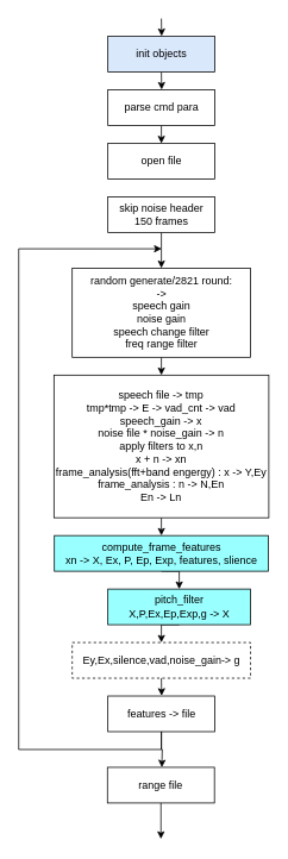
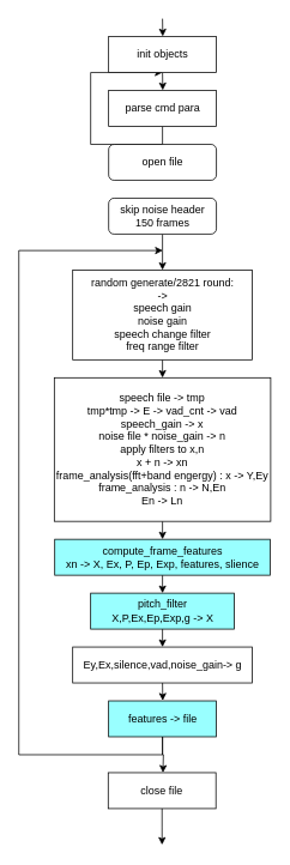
  <mxCell id="0" />
  <mxCell id="1" parent="0" />
- <mxCell id="2" style="edgeStyle=orthogonalEdgeStyle;rounded=0;orthogonalLoop=1;jettySize=auto;html=1;exitX=0.5;exitY=1;exitDx=0;exitDy=0;entryX=0.5;entryY=0;entryDx=0;entryDy=0;" parent="1" source="3" target="4" edge="1"><mxGeometry relative="1" as="geometry" /></mxCell>
+ <mxCell id="2" style="edgeStyle=orthogonalEdgeStyle;rounded=0;orthogonalLoop=1;jettySize=auto;html=1;exitX=0.5;exitY=1;exitDx=0;exitDy=0;" parent="1" source="3" target="21" edge="1"><mxGeometry relative="1" as="geometry" /></mxCell>
  <mxCell id="3" value="parse cmd para" style="rounded=0;whiteSpace=wrap;html=1;" parent="1" vertex="1"><mxGeometry x="120.5" y="100" width="120" height="40" as="geometry" /></mxCell>
- <mxCell id="4" value="open file" style="rounded=0;whiteSpace=wrap;html=1;" parent="1" vertex="1"><mxGeometry x="120.5" y="160" width="120" height="40" as="geometry" /></mxCell>
+ <mxCell id="4" value="open file" style="whiteSpace=wrap;html=1;rounded=1;" parent="1" vertex="1"><mxGeometry x="120.5" y="160" width="120" height="40" as="geometry" /></mxCell>
  <mxCell id="5" style="edgeStyle=orthogonalEdgeStyle;rounded=0;orthogonalLoop=1;jettySize=auto;html=1;exitX=0.5;exitY=1;exitDx=0;exitDy=0;entryX=0.5;entryY=0;entryDx=0;entryDy=0;" parent="1" source="6" target="8" edge="1"><mxGeometry relative="1" as="geometry" /></mxCell>
- <mxCell id="6" value="skip noise header&lt;br&gt;150 frames" style="rounded=0;whiteSpace=wrap;html=1;" parent="1" vertex="1"><mxGeometry x="120.5" y="220" width="120" height="40" as="geometry" /></mxCell>
+ <mxCell id="6" value="skip noise header&lt;br&gt;150 frames" style="whiteSpace=wrap;html=1;rounded=1;" parent="1" vertex="1"><mxGeometry x="120.5" y="220" width="120" height="40" as="geometry" /></mxCell>
  <mxCell id="7" style="edgeStyle=orthogonalEdgeStyle;rounded=0;orthogonalLoop=1;jettySize=auto;html=1;exitX=0.5;exitY=1;exitDx=0;exitDy=0;entryX=0.5;entryY=0;entryDx=0;entryDy=0;" parent="1" source="8" target="10" edge="1"><mxGeometry relative="1" as="geometry" /></mxCell>
  <mxCell id="8" value="random generate/2821 round:&lt;br&gt;-&amp;gt; &lt;br&gt;speech gain&lt;br&gt;noise gain&lt;br&gt;speech change filter&lt;br&gt;freq range filter" style="rounded=0;whiteSpace=wrap;html=1;" parent="1" vertex="1"><mxGeometry x="80.5" y="300" width="200" height="100" as="geometry" /></mxCell>
  <mxCell id="9" style="edgeStyle=orthogonalEdgeStyle;rounded=0;orthogonalLoop=1;jettySize=auto;html=1;exitX=0.5;exitY=1;exitDx=0;exitDy=0;entryX=0.5;entryY=0;entryDx=0;entryDy=0;" parent="1" source="10" target="12" edge="1"><mxGeometry relative="1" as="geometry" /></mxCell>
  <mxCell id="10" value="speech file -&amp;gt; tmp&lt;br&gt;tmp*tmp -&amp;gt; E -&amp;gt; vad_cnt -&amp;gt; vad&lt;br&gt;speech_gain -&amp;gt; x&lt;br&gt;noise file * noise_gain -&amp;gt; n&lt;br&gt;apply filters to x,n&lt;br&gt;x + n -&amp;gt; xn&lt;br&gt;frame_analysis(fft+band engergy) : x -&amp;gt; Y,Ey&lt;br&gt;frame_analysis : n -&amp;gt; N,En&lt;br&gt;En -&amp;gt; Ln" style="rounded=0;whiteSpace=wrap;html=1;" parent="1" vertex="1"><mxGeometry x="60" y="420" width="241" height="160" as="geometry" /></mxCell>
  <mxCell id="11" style="edgeStyle=orthogonalEdgeStyle;rounded=0;orthogonalLoop=1;jettySize=auto;html=1;exitX=0.5;exitY=1;exitDx=0;exitDy=0;entryX=0.5;entryY=0;entryDx=0;entryDy=0;" parent="1" source="12" target="14" edge="1"><mxGeometry relative="1" as="geometry" /></mxCell>
  <mxCell id="12" value="compute_frame_features&lt;br&gt;xn -&amp;gt; X, Ex, P,&amp;nbsp;Ep, Exp, features, slience" style="rounded=0;whiteSpace=wrap;html=1;shadow=0;fillColor=#99FFFF;" parent="1" vertex="1"><mxGeometry x="60.5" y="600" width="240" height="40" as="geometry" /></mxCell>
  <mxCell id="13" style="edgeStyle=orthogonalEdgeStyle;rounded=0;orthogonalLoop=1;jettySize=auto;html=1;exitX=0.5;exitY=1;exitDx=0;exitDy=0;entryX=0.5;entryY=0;entryDx=0;entryDy=0;" parent="1" source="14" target="16" edge="1"><mxGeometry relative="1" as="geometry" /></mxCell>
- <mxCell id="14" value="pitch_filter&lt;br&gt;X,P,Ex,Ep,Exp,g -&amp;gt; X" style="rounded=0;whiteSpace=wrap;html=1;fillColor=#99FFFF;" parent="1" vertex="1"><mxGeometry x="120.5" y="660" width="160" height="40" as="geometry" /></mxCell>
+ <mxCell id="14" value="pitch_filter&lt;br&gt;X,P,Ex,Ep,Exp,g -&amp;gt; X" style="rounded=0;whiteSpace=wrap;html=1;fillColor=#99FFFF;" parent="1" vertex="1"><mxGeometry x="100.5" y="660" width="160" height="40" as="geometry" /></mxCell>
  <mxCell id="15" style="edgeStyle=orthogonalEdgeStyle;rounded=0;orthogonalLoop=1;jettySize=auto;html=1;exitX=0.5;exitY=1;exitDx=0;exitDy=0;" parent="1" source="16" edge="1"><mxGeometry relative="1" as="geometry"><mxPoint x="180.786" y="779.714" as="targetPoint" /></mxGeometry></mxCell>
- <mxCell id="16" value="Ey,Ex,silence,vad,noise_gain-&amp;gt; g" style="rounded=0;whiteSpace=wrap;html=1;dashed=1;" parent="1" vertex="1"><mxGeometry x="80.5" y="720" width="200" height="40" as="geometry" /></mxCell>
+ <mxCell id="16" value="Ey,Ex,silence,vad,noise_gain-&amp;gt; g" style="rounded=0;whiteSpace=wrap;html=1;" parent="1" vertex="1"><mxGeometry x="80.5" y="720" width="200" height="40" as="geometry" /></mxCell>
  <mxCell id="17" style="edgeStyle=orthogonalEdgeStyle;rounded=0;orthogonalLoop=1;jettySize=auto;html=1;exitX=0.5;exitY=1;exitDx=0;exitDy=0;" parent="1" source="19" edge="1"><mxGeometry relative="1" as="geometry"><mxPoint x="181" y="860" as="targetPoint" /></mxGeometry></mxCell>
  <mxCell id="18" style="edgeStyle=orthogonalEdgeStyle;rounded=0;orthogonalLoop=1;jettySize=auto;html=1;exitX=0.5;exitY=1;exitDx=0;exitDy=0;" parent="1" source="19" edge="1"><mxGeometry relative="1" as="geometry"><mxPoint x="180.786" y="278.286" as="targetPoint" /><Array as="points"><mxPoint x="180.5" y="840" /><mxPoint x="20.5" y="840" /><mxPoint x="20.5" y="278" /></Array></mxGeometry></mxCell>
- <mxCell id="19" value="features -&amp;gt; file" style="rounded=0;whiteSpace=wrap;html=1;" parent="1" vertex="1"><mxGeometry x="120.5" y="780" width="120" height="40" as="geometry" /></mxCell>
+ <mxCell id="19" value="features -&amp;gt; file" style="rounded=0;whiteSpace=wrap;html=1;fillColor=#99ffff;" parent="1" vertex="1"><mxGeometry x="120.5" y="780" width="120" height="40" as="geometry" /></mxCell>
  <mxCell id="20" style="edgeStyle=orthogonalEdgeStyle;rounded=0;orthogonalLoop=1;jettySize=auto;html=1;exitX=0.5;exitY=1;exitDx=0;exitDy=0;entryX=0.5;entryY=0;entryDx=0;entryDy=0;" parent="1" source="21" edge="1"><mxGeometry relative="1" as="geometry"><mxPoint x="180.786" y="99.714" as="targetPoint" /></mxGeometry></mxCell>
- <mxCell id="21" value="init objects" style="rounded=0;whiteSpace=wrap;html=1;fillColor=#dae8fc;" parent="1" vertex="1"><mxGeometry x="120.5" y="40" width="120" height="40" as="geometry" /></mxCell>
+ <mxCell id="21" value="init objects" style="rounded=0;whiteSpace=wrap;html=1;" parent="1" vertex="1"><mxGeometry x="120.5" y="40" width="120" height="40" as="geometry" /></mxCell>
  <mxCell id="22" style="edgeStyle=orthogonalEdgeStyle;rounded=0;orthogonalLoop=1;jettySize=auto;html=1;exitX=0.5;exitY=1;exitDx=0;exitDy=0;entryX=0.5;entryY=0;entryDx=0;entryDy=0;" parent="1" edge="1"><mxGeometry relative="1" as="geometry"><mxPoint x="180.786" y="39.714" as="targetPoint" /><mxPoint x="180.5" y="20" as="sourcePoint" /></mxGeometry></mxCell>
  <mxCell id="23" style="edgeStyle=orthogonalEdgeStyle;rounded=0;orthogonalLoop=1;jettySize=auto;html=1;exitX=0.5;exitY=1;exitDx=0;exitDy=0;" parent="1" source="24" edge="1"><mxGeometry relative="1" as="geometry"><mxPoint x="180" y="940.333" as="targetPoint" /></mxGeometry></mxCell>
- <mxCell id="24" value="range file" style="rounded=0;whiteSpace=wrap;html=1;shadow=0;strokeColor=#000000;fillColor=none;" parent="1" vertex="1"><mxGeometry x="120" y="860" width="120" height="40" as="geometry" /></mxCell>
+ <mxCell id="24" value="close file" style="rounded=0;whiteSpace=wrap;html=1;shadow=0;strokeColor=#000000;fillColor=none;" parent="1" vertex="1"><mxGeometry x="120" y="860" width="120" height="40" as="geometry" /></mxCell>
